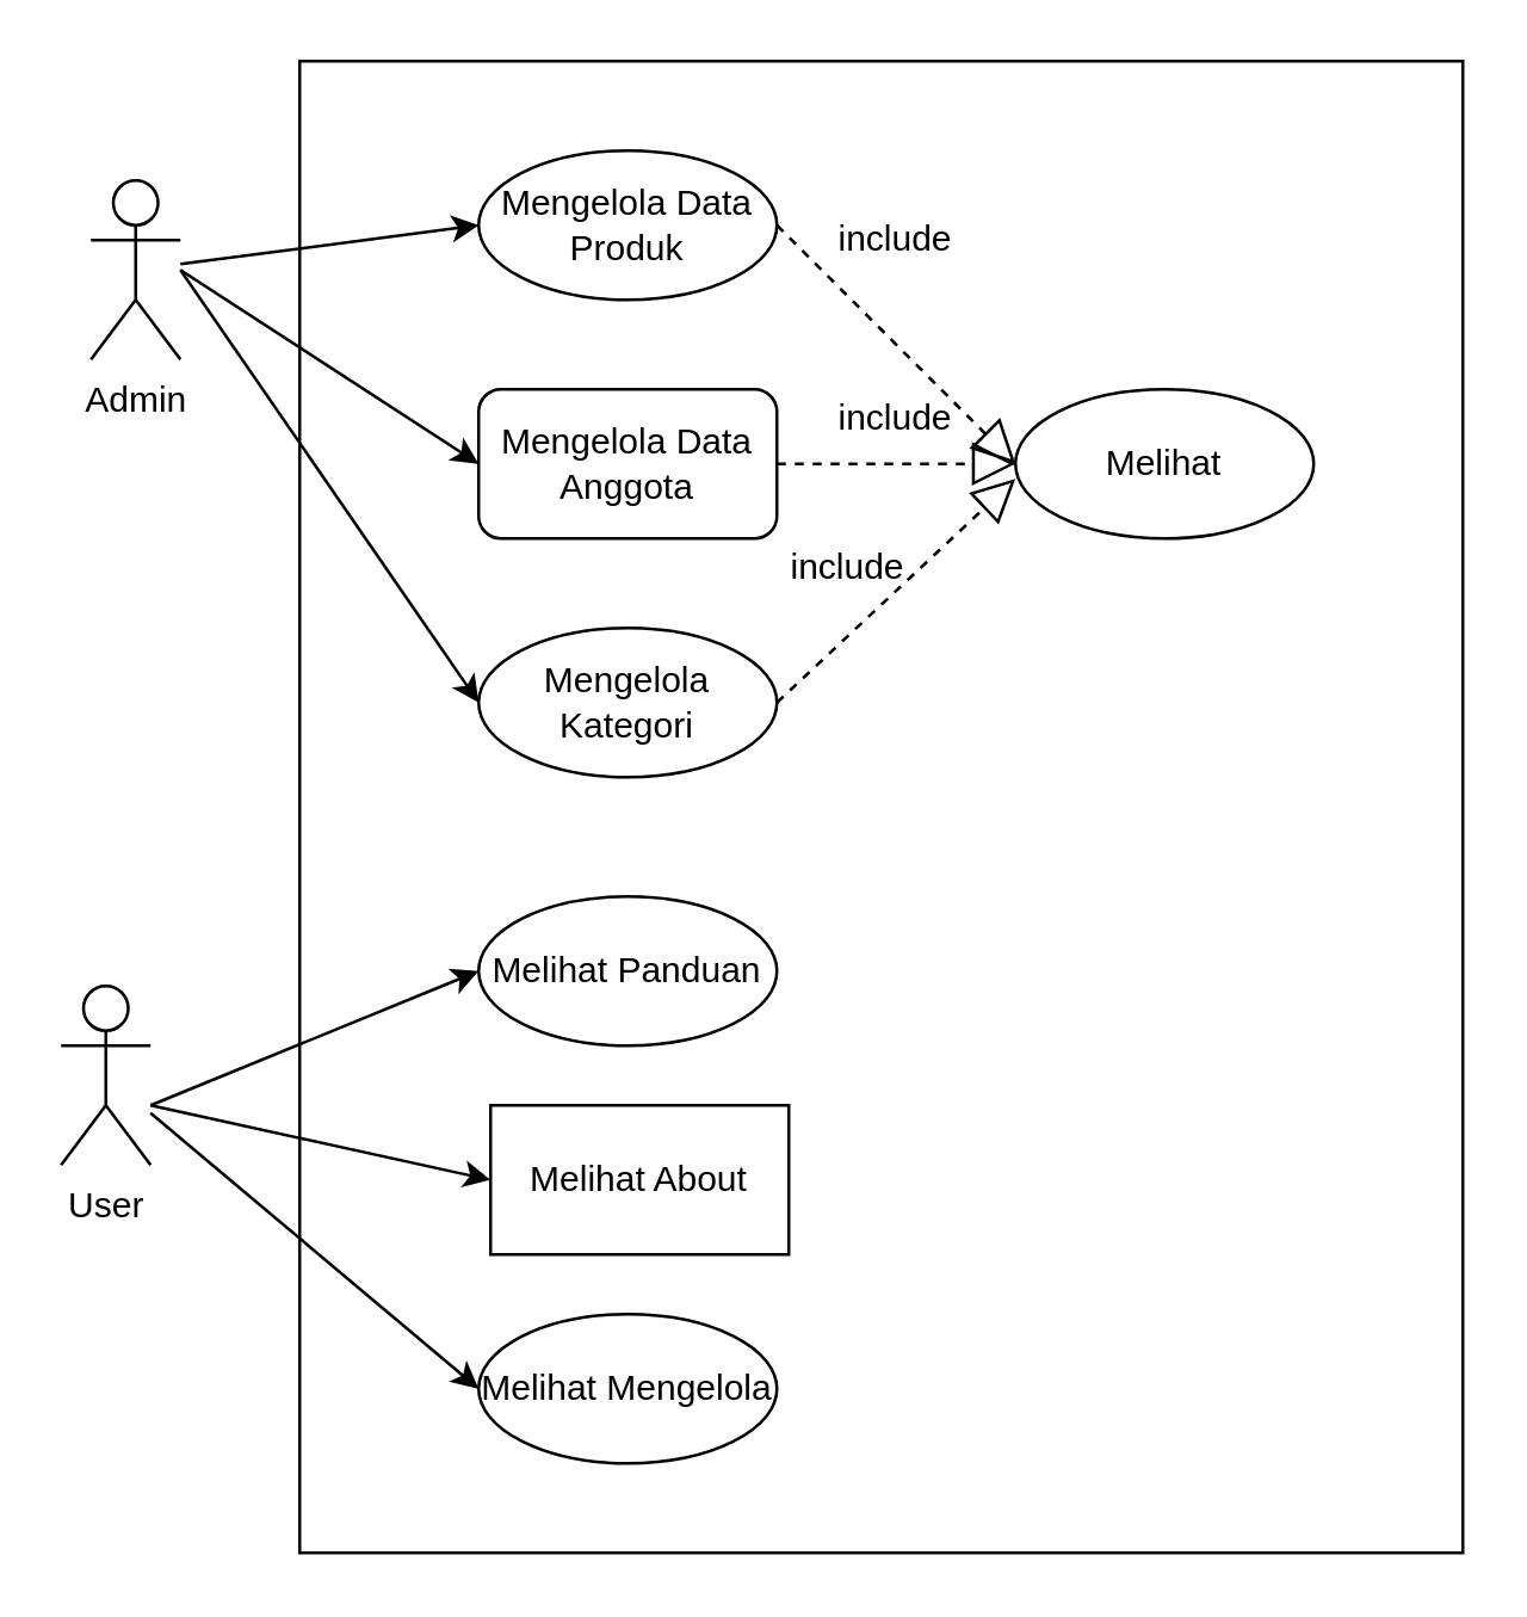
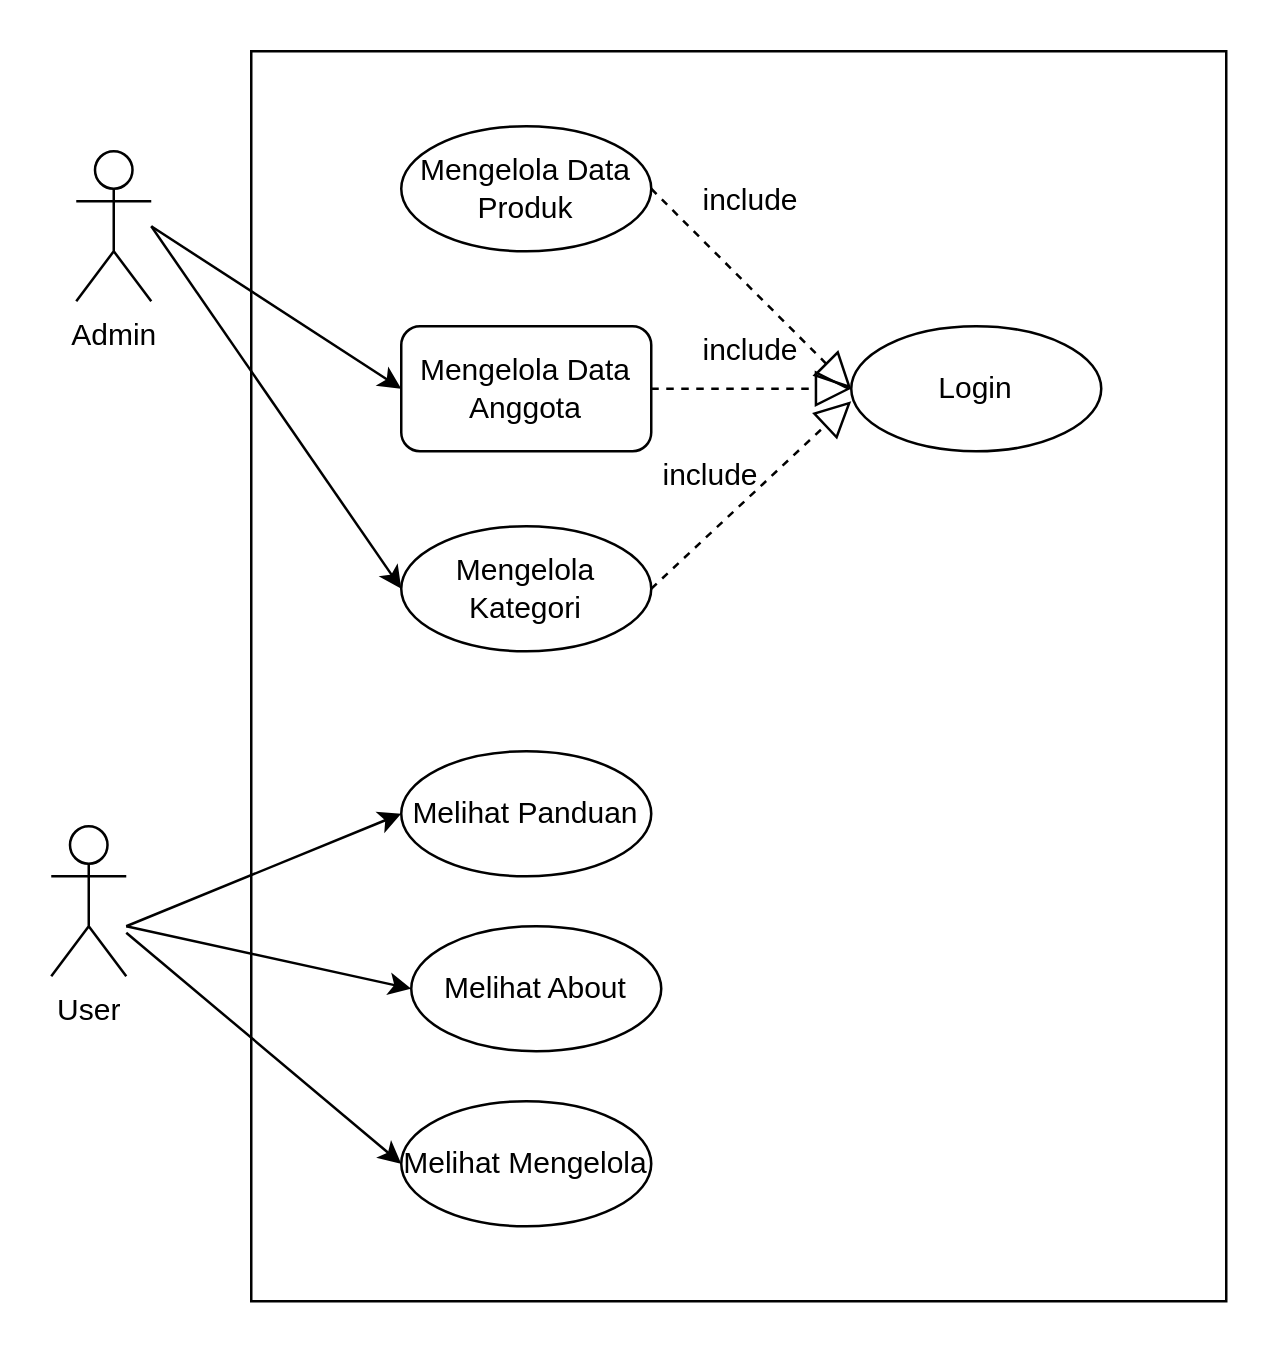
  <mxCell id="0" />
  <mxCell id="1" parent="0" />
  <mxCell id="2" value="Admin" style="shape=umlActor;verticalLabelPosition=bottom;verticalAlign=top;html=1;outlineConnect=0;" parent="1" vertex="1"><mxGeometry x="30" y="60" width="30" height="60" as="geometry" /></mxCell>
  <mxCell id="3" value="User" style="shape=umlActor;verticalLabelPosition=bottom;verticalAlign=top;html=1;outlineConnect=0;" parent="1" vertex="1"><mxGeometry x="20" y="330" width="30" height="60" as="geometry" /></mxCell>
  <mxCell id="4" value="" style="rounded=0;whiteSpace=wrap;html=1;" parent="1" vertex="1"><mxGeometry x="100" y="20" width="390" height="500" as="geometry" /></mxCell>
  <mxCell id="5" value="Mengelola Data Produk" style="ellipse;whiteSpace=wrap;html=1;" parent="1" vertex="1"><mxGeometry x="160" y="50" width="100" height="50" as="geometry" /></mxCell>
  <mxCell id="6" value="Mengelola Data Anggota" style="whiteSpace=wrap;html=1;rounded=1;" parent="1" vertex="1"><mxGeometry x="160" y="130" width="100" height="50" as="geometry" /></mxCell>
- <mxCell id="7" value="Melihat" style="ellipse;whiteSpace=wrap;html=1;" parent="1" vertex="1"><mxGeometry x="340" y="130" width="100" height="50" as="geometry" /></mxCell>
+ <mxCell id="7" value="Login" style="ellipse;whiteSpace=wrap;html=1;" parent="1" vertex="1"><mxGeometry x="340" y="130" width="100" height="50" as="geometry" /></mxCell>
  <mxCell id="8" value="" style="endArrow=block;dashed=1;endFill=0;endSize=12;html=1;exitX=1;exitY=0.5;exitDx=0;exitDy=0;entryX=0;entryY=0.5;entryDx=0;entryDy=0;" parent="1" source="5" target="7" edge="1"><mxGeometry width="160" relative="1" as="geometry"><mxPoint x="350" y="280" as="sourcePoint" /><mxPoint x="510" y="280" as="targetPoint" /></mxGeometry></mxCell>
  <mxCell id="9" value="" style="endArrow=block;dashed=1;endFill=0;endSize=12;html=1;exitX=1;exitY=0.5;exitDx=0;exitDy=0;entryX=0;entryY=0.5;entryDx=0;entryDy=0;" parent="1" source="6" target="7" edge="1"><mxGeometry width="160" relative="1" as="geometry"><mxPoint x="270" y="85" as="sourcePoint" /><mxPoint x="350" y="115" as="targetPoint" /></mxGeometry></mxCell>
  <mxCell id="10" value="include" style="text;html=1;strokeColor=none;fillColor=none;align=center;verticalAlign=middle;whiteSpace=wrap;rounded=0;" parent="1" vertex="1"><mxGeometry x="280" y="70" width="40" height="20" as="geometry" /></mxCell>
  <mxCell id="11" value="include" style="text;html=1;strokeColor=none;fillColor=none;align=center;verticalAlign=middle;whiteSpace=wrap;rounded=0;" parent="1" vertex="1"><mxGeometry x="280" y="130" width="40" height="20" as="geometry" /></mxCell>
- <mxCell id="12" value="Melihat About" style="whiteSpace=wrap;html=1;rounded=0;" parent="1" vertex="1"><mxGeometry x="164" y="370" width="100" height="50" as="geometry" /></mxCell>
- <mxCell id="13" value="" style="endArrow=classic;html=1;entryX=0;entryY=0.5;entryDx=0;entryDy=0;" parent="1" source="2" target="5" edge="1"><mxGeometry width="50" height="50" relative="1" as="geometry"><mxPoint x="400" y="300" as="sourcePoint" /><mxPoint x="450" y="250" as="targetPoint" /></mxGeometry></mxCell>
+ <mxCell id="12" value="Melihat About" style="ellipse;whiteSpace=wrap;html=1;" parent="1" vertex="1"><mxGeometry x="164" y="370" width="100" height="50" as="geometry" /></mxCell>
  <mxCell id="14" value="" style="endArrow=classic;html=1;entryX=0;entryY=0.5;entryDx=0;entryDy=0;" parent="1" target="6" edge="1"><mxGeometry width="50" height="50" relative="1" as="geometry"><mxPoint x="60" y="90" as="sourcePoint" /><mxPoint x="170" y="85" as="targetPoint" /></mxGeometry></mxCell>
  <mxCell id="15" value="Melihat Panduan" style="ellipse;whiteSpace=wrap;html=1;" parent="1" vertex="1"><mxGeometry x="160" y="300" width="100" height="50" as="geometry" /></mxCell>
  <mxCell id="16" value="Melihat Mengelola" style="ellipse;whiteSpace=wrap;html=1;" parent="1" vertex="1"><mxGeometry x="160" y="440" width="100" height="50" as="geometry" /></mxCell>
  <mxCell id="17" value="" style="endArrow=classic;html=1;entryX=0;entryY=0.5;entryDx=0;entryDy=0;" parent="1" target="12" edge="1"><mxGeometry width="50" height="50" relative="1" as="geometry"><mxPoint x="50" y="370" as="sourcePoint" /><mxPoint x="450" y="260" as="targetPoint" /></mxGeometry></mxCell>
  <mxCell id="18" value="" style="endArrow=classic;html=1;entryX=0;entryY=0.5;entryDx=0;entryDy=0;" parent="1" target="15" edge="1"><mxGeometry width="50" height="50" relative="1" as="geometry"><mxPoint x="50" y="370" as="sourcePoint" /><mxPoint x="170" y="235" as="targetPoint" /></mxGeometry></mxCell>
  <mxCell id="19" value="" style="endArrow=classic;html=1;entryX=0;entryY=0.5;entryDx=0;entryDy=0;" parent="1" source="3" target="16" edge="1"><mxGeometry width="50" height="50" relative="1" as="geometry"><mxPoint x="60" y="300" as="sourcePoint" /><mxPoint x="170" y="315" as="targetPoint" /></mxGeometry></mxCell>
  <mxCell id="20" value="Mengelola Kategori" style="ellipse;whiteSpace=wrap;html=1;" vertex="1" parent="1"><mxGeometry x="160" y="210" width="100" height="50" as="geometry" /></mxCell>
  <mxCell id="21" value="" style="endArrow=classic;html=1;entryX=0;entryY=0.5;entryDx=0;entryDy=0;" edge="1" parent="1" target="20"><mxGeometry width="50" height="50" relative="1" as="geometry"><mxPoint x="60" y="90" as="sourcePoint" /><mxPoint x="340" y="320" as="targetPoint" /></mxGeometry></mxCell>
  <mxCell id="22" value="" style="endArrow=block;dashed=1;endFill=0;endSize=12;html=1;exitX=1;exitY=0.5;exitDx=0;exitDy=0;" edge="1" parent="1" source="20"><mxGeometry width="160" relative="1" as="geometry"><mxPoint x="270" y="165" as="sourcePoint" /><mxPoint x="340" y="160" as="targetPoint" /></mxGeometry></mxCell>
  <mxCell id="23" value="include" style="text;html=1;strokeColor=none;fillColor=none;align=center;verticalAlign=middle;whiteSpace=wrap;rounded=0;" vertex="1" parent="1"><mxGeometry x="264" y="180" width="40" height="20" as="geometry" /></mxCell>
